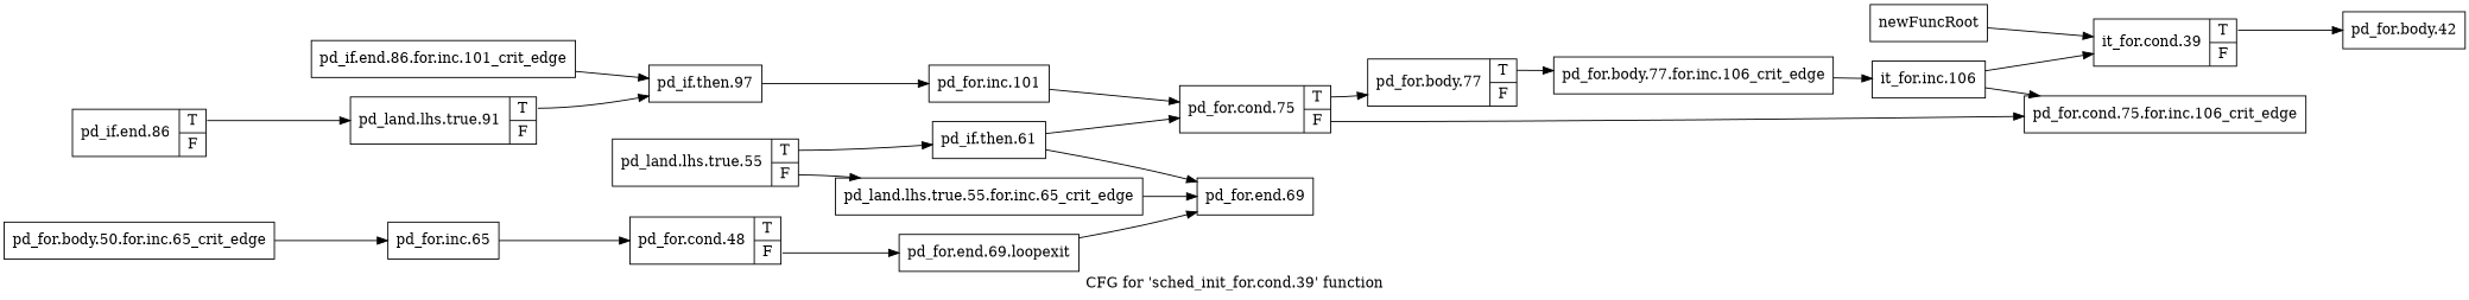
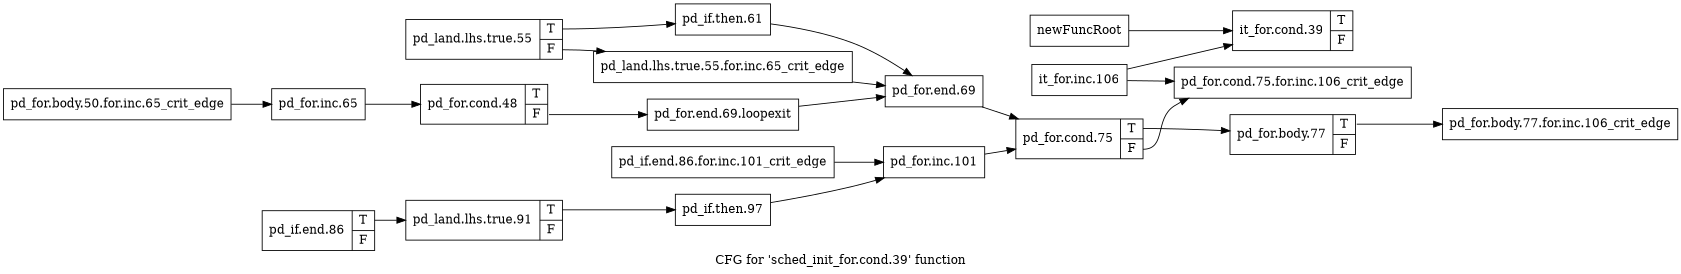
  digraph {
    label="CFG for 'sched_init_for.cond.39' function"
    rankdir=LR
    node [shape=record]
    n1 [label="{newFuncRoot}"]
    n2 [label="{it_for.cond.39|{<s0>T|<s1>F}}"]
-   n3 [label="{pd_for.body.42}"]
    n4 [label="{pd_for.cond.48|{<s0>T|<s1>F}}"]
    n5 [label="{pd_for.end.69.loopexit}"]
    n6 [label="{pd_for.end.69}"]
    n7 [label="{pd_land.lhs.true.55|{<s0>T|<s1>F}}"]
    n8 [label="{pd_if.then.61}"]
    n9 [label="{pd_land.lhs.true.55.for.inc.65_crit_edge}"]
    n10 [label="{pd_for.body.50.for.inc.65_crit_edge}"]
    n11 [label="{pd_for.inc.65}"]
    n12 [label="{pd_for.cond.75|{<s0>T|<s1>F}}"]
    n13 [label="{pd_for.body.77|{<s0>T|<s1>F}}"]
    n14 [label="{pd_for.cond.75.for.inc.106_crit_edge}"]
    n15 [label="{pd_for.body.77.for.inc.106_crit_edge}"]
    n16 [label="{it_for.inc.106}"]
    n17 [label="{pd_if.end.86|{<s0>T|<s1>F}}"]
    n18 [label="{pd_land.lhs.true.91|{<s0>T|<s1>F}}"]
    n19 [label="{pd_if.then.97}"]
    n20 [label="{pd_if.end.86.for.inc.101_crit_edge}"]
    n21 [label="{pd_for.inc.101}"]
    n1 -> n2
-   n2 -> n3 [tailport=s0]
    n4 -> n5 [tailport=s1]
    n5 -> n6
-   n8 -> n12
+   n6 -> n12
    n7 -> n8 [tailport=s0]
    n7 -> n9 [tailport=s1]
    n8 -> n6
    n9 -> n6
    n10 -> n11
    n11 -> n4
    n12 -> n13 [tailport=s0]
    n12 -> n14 [tailport=s1]
    n13 -> n15 [tailport=s0]
-   n15 -> n16
    n16 -> n2
    n16 -> n14
    n17 -> n18 [tailport=s0]
    n18 -> n19 [tailport=s0]
    n19 -> n21
-   n20 -> n19
+   n20 -> n21
    n21 -> n12
  }
